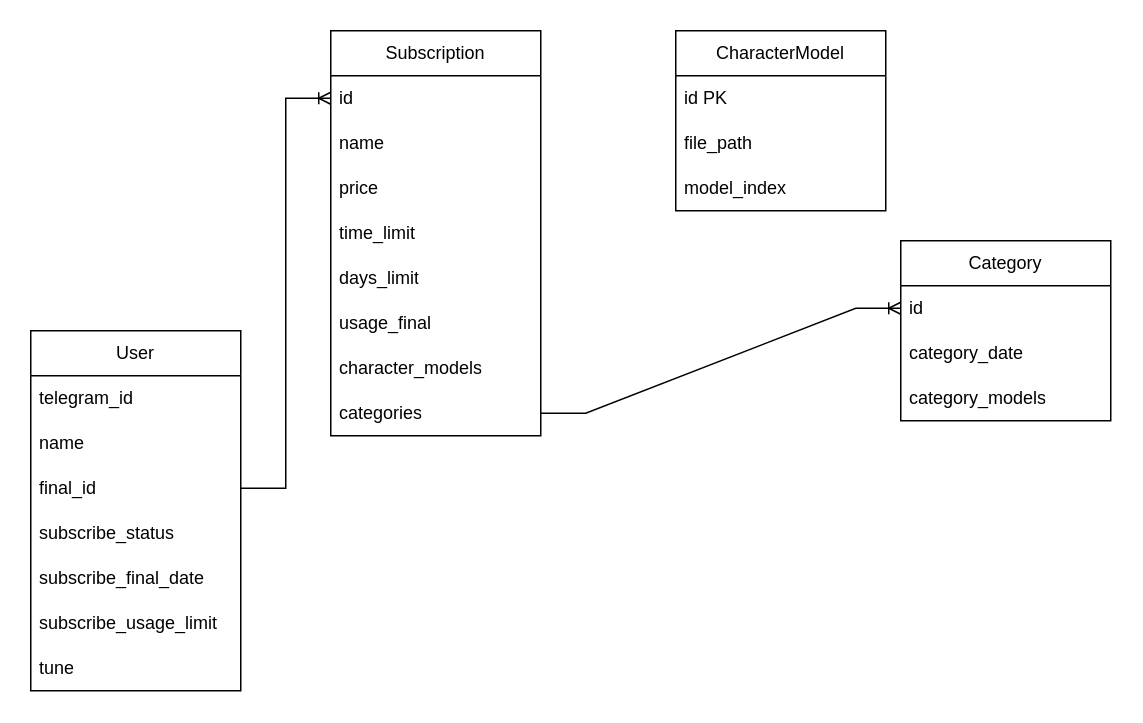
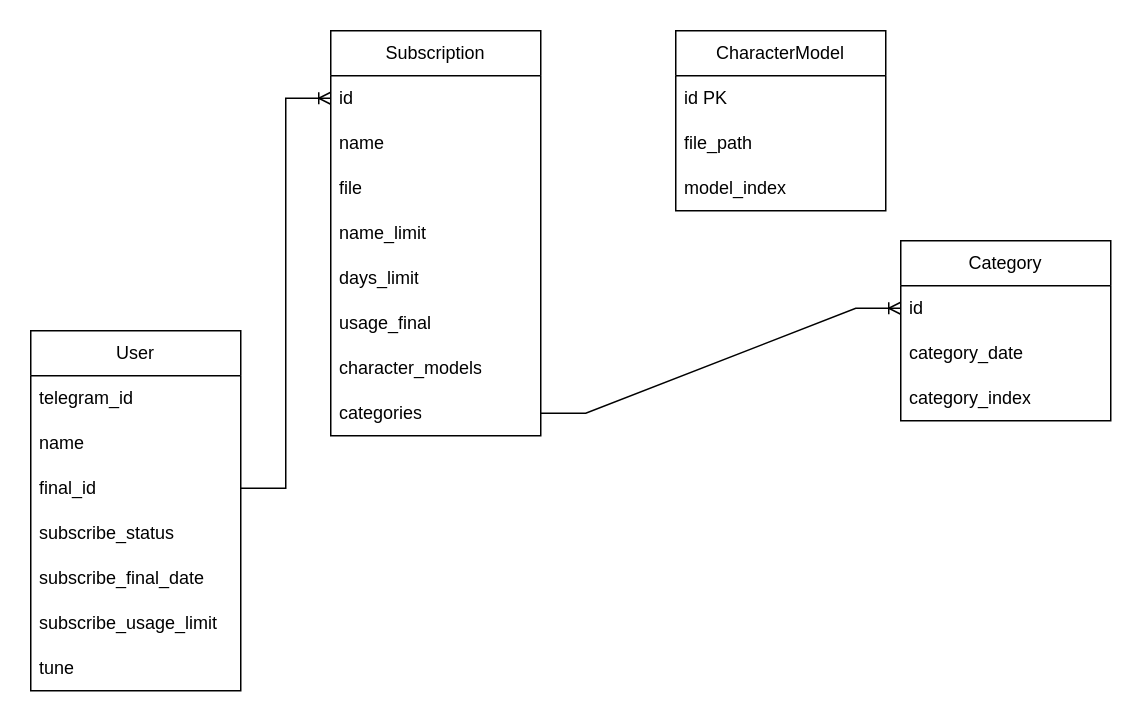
  <mxCell id="0" />
  <mxCell id="1" parent="0" />
  <mxCell id="2" value="User" style="swimlane;fontStyle=0;childLayout=stackLayout;horizontal=1;startSize=30;horizontalStack=0;resizeParent=1;resizeParentMax=0;resizeLast=0;collapsible=1;marginBottom=0;whiteSpace=wrap;html=1;" parent="1" vertex="1"><mxGeometry x="20" y="220" width="140" height="240" as="geometry" /></mxCell>
  <mxCell id="3" value="telegram_id" style="text;strokeColor=none;fillColor=none;align=left;verticalAlign=middle;spacingLeft=4;spacingRight=4;overflow=hidden;points=[[0,0.5],[1,0.5]];portConstraint=eastwest;rotatable=0;whiteSpace=wrap;html=1;" parent="2" vertex="1"><mxGeometry y="30" width="140" height="30" as="geometry" /></mxCell>
  <mxCell id="4" value="name" style="text;strokeColor=none;fillColor=none;align=left;verticalAlign=middle;spacingLeft=4;spacingRight=4;overflow=hidden;points=[[0,0.5],[1,0.5]];portConstraint=eastwest;rotatable=0;whiteSpace=wrap;html=1;" parent="2" vertex="1"><mxGeometry y="60" width="140" height="30" as="geometry" /></mxCell>
  <mxCell id="5" value="final_id" style="text;strokeColor=none;fillColor=none;align=left;verticalAlign=middle;spacingLeft=4;spacingRight=4;overflow=hidden;points=[[0,0.5],[1,0.5]];portConstraint=eastwest;rotatable=0;whiteSpace=wrap;html=1;" parent="2" vertex="1"><mxGeometry y="90" width="140" height="30" as="geometry" /></mxCell>
  <mxCell id="6" value="subscribe_status" style="text;strokeColor=none;fillColor=none;align=left;verticalAlign=middle;spacingLeft=4;spacingRight=4;overflow=hidden;points=[[0,0.5],[1,0.5]];portConstraint=eastwest;rotatable=0;whiteSpace=wrap;html=1;" parent="2" vertex="1"><mxGeometry y="120" width="140" height="30" as="geometry" /></mxCell>
  <mxCell id="7" value="subscribe_final_date" style="text;strokeColor=none;fillColor=none;align=left;verticalAlign=middle;spacingLeft=4;spacingRight=4;overflow=hidden;points=[[0,0.5],[1,0.5]];portConstraint=eastwest;rotatable=0;whiteSpace=wrap;html=1;" parent="2" vertex="1"><mxGeometry y="150" width="140" height="30" as="geometry" /></mxCell>
  <mxCell id="8" value="subscribe_usage_limit" style="text;strokeColor=none;fillColor=none;align=left;verticalAlign=middle;spacingLeft=4;spacingRight=4;overflow=hidden;points=[[0,0.5],[1,0.5]];portConstraint=eastwest;rotatable=0;whiteSpace=wrap;html=1;" parent="2" vertex="1"><mxGeometry y="180" width="140" height="30" as="geometry" /></mxCell>
  <mxCell id="9" value="tune" style="text;strokeColor=none;fillColor=none;align=left;verticalAlign=middle;spacingLeft=4;spacingRight=4;overflow=hidden;points=[[0,0.5],[1,0.5]];portConstraint=eastwest;rotatable=0;whiteSpace=wrap;html=1;" parent="2" vertex="1"><mxGeometry y="210" width="140" height="30" as="geometry" /></mxCell>
  <mxCell id="10" value="Subscription" style="swimlane;fontStyle=0;childLayout=stackLayout;horizontal=1;startSize=30;horizontalStack=0;resizeParent=1;resizeParentMax=0;resizeLast=0;collapsible=1;marginBottom=0;whiteSpace=wrap;html=1;" parent="1" vertex="1"><mxGeometry x="220" y="20" width="140" height="270" as="geometry" /></mxCell>
  <mxCell id="11" value="id" style="text;strokeColor=none;fillColor=none;align=left;verticalAlign=middle;spacingLeft=4;spacingRight=4;overflow=hidden;points=[[0,0.5],[1,0.5]];portConstraint=eastwest;rotatable=0;whiteSpace=wrap;html=1;" parent="10" vertex="1"><mxGeometry y="30" width="140" height="30" as="geometry" /></mxCell>
  <mxCell id="12" value="name" style="text;strokeColor=none;fillColor=none;align=left;verticalAlign=middle;spacingLeft=4;spacingRight=4;overflow=hidden;points=[[0,0.5],[1,0.5]];portConstraint=eastwest;rotatable=0;whiteSpace=wrap;html=1;" parent="10" vertex="1"><mxGeometry y="60" width="140" height="30" as="geometry" /></mxCell>
- <mxCell id="13" value="price" style="text;strokeColor=none;fillColor=none;align=left;verticalAlign=middle;spacingLeft=4;spacingRight=4;overflow=hidden;points=[[0,0.5],[1,0.5]];portConstraint=eastwest;rotatable=0;whiteSpace=wrap;html=1;" parent="10" vertex="1"><mxGeometry y="90" width="140" height="30" as="geometry" /></mxCell>
- <mxCell id="14" value="time_limit" style="text;strokeColor=none;fillColor=none;align=left;verticalAlign=middle;spacingLeft=4;spacingRight=4;overflow=hidden;points=[[0,0.5],[1,0.5]];portConstraint=eastwest;rotatable=0;whiteSpace=wrap;html=1;" parent="10" vertex="1"><mxGeometry y="120" width="140" height="30" as="geometry" /></mxCell>
+ <mxCell id="13" value="file" style="text;strokeColor=none;fillColor=none;align=left;verticalAlign=middle;spacingLeft=4;spacingRight=4;overflow=hidden;points=[[0,0.5],[1,0.5]];portConstraint=eastwest;rotatable=0;whiteSpace=wrap;html=1;" parent="10" vertex="1"><mxGeometry y="90" width="140" height="30" as="geometry" /></mxCell>
+ <mxCell id="14" value="name_limit" style="text;strokeColor=none;fillColor=none;align=left;verticalAlign=middle;spacingLeft=4;spacingRight=4;overflow=hidden;points=[[0,0.5],[1,0.5]];portConstraint=eastwest;rotatable=0;whiteSpace=wrap;html=1;" parent="10" vertex="1"><mxGeometry y="120" width="140" height="30" as="geometry" /></mxCell>
  <mxCell id="15" value="days_limit" style="text;strokeColor=none;fillColor=none;align=left;verticalAlign=middle;spacingLeft=4;spacingRight=4;overflow=hidden;points=[[0,0.5],[1,0.5]];portConstraint=eastwest;rotatable=0;whiteSpace=wrap;html=1;" parent="10" vertex="1"><mxGeometry y="150" width="140" height="30" as="geometry" /></mxCell>
  <mxCell id="16" value="usage_final" style="text;strokeColor=none;fillColor=none;align=left;verticalAlign=middle;spacingLeft=4;spacingRight=4;overflow=hidden;points=[[0,0.5],[1,0.5]];portConstraint=eastwest;rotatable=0;whiteSpace=wrap;html=1;" parent="10" vertex="1"><mxGeometry y="180" width="140" height="30" as="geometry" /></mxCell>
  <mxCell id="17" value="character_models" style="text;strokeColor=none;fillColor=none;align=left;verticalAlign=middle;spacingLeft=4;spacingRight=4;overflow=hidden;points=[[0,0.5],[1,0.5]];portConstraint=eastwest;rotatable=0;whiteSpace=wrap;html=1;" vertex="1" parent="10"><mxGeometry y="210" width="140" height="30" as="geometry" /></mxCell>
  <mxCell id="18" value="categories" style="text;strokeColor=none;fillColor=none;align=left;verticalAlign=middle;spacingLeft=4;spacingRight=4;overflow=hidden;points=[[0,0.5],[1,0.5]];portConstraint=eastwest;rotatable=0;whiteSpace=wrap;html=1;" vertex="1" parent="10"><mxGeometry y="240" width="140" height="30" as="geometry" /></mxCell>
  <mxCell id="19" value="CharacterModel" style="swimlane;fontStyle=0;childLayout=stackLayout;horizontal=1;startSize=30;horizontalStack=0;resizeParent=1;resizeParentMax=0;resizeLast=0;collapsible=1;marginBottom=0;whiteSpace=wrap;html=1;" parent="1" vertex="1"><mxGeometry x="450" y="20" width="140" height="120" as="geometry" /></mxCell>
  <mxCell id="20" value="id PK" style="text;strokeColor=none;fillColor=none;align=left;verticalAlign=middle;spacingLeft=4;spacingRight=4;overflow=hidden;points=[[0,0.5],[1,0.5]];portConstraint=eastwest;rotatable=0;whiteSpace=wrap;html=1;" parent="19" vertex="1"><mxGeometry y="30" width="140" height="30" as="geometry" /></mxCell>
  <mxCell id="21" value="file_path" style="text;strokeColor=none;fillColor=none;align=left;verticalAlign=middle;spacingLeft=4;spacingRight=4;overflow=hidden;points=[[0,0.5],[1,0.5]];portConstraint=eastwest;rotatable=0;whiteSpace=wrap;html=1;" vertex="1" parent="19"><mxGeometry y="60" width="140" height="30" as="geometry" /></mxCell>
  <mxCell id="22" value="model_index" style="text;strokeColor=none;fillColor=none;align=left;verticalAlign=middle;spacingLeft=4;spacingRight=4;overflow=hidden;points=[[0,0.5],[1,0.5]];portConstraint=eastwest;rotatable=0;whiteSpace=wrap;html=1;" vertex="1" parent="19"><mxGeometry y="90" width="140" height="30" as="geometry" /></mxCell>
  <mxCell id="23" value="Category" style="swimlane;fontStyle=0;childLayout=stackLayout;horizontal=1;startSize=30;horizontalStack=0;resizeParent=1;resizeParentMax=0;resizeLast=0;collapsible=1;marginBottom=0;whiteSpace=wrap;html=1;" parent="1" vertex="1"><mxGeometry x="600" y="160" width="140" height="120" as="geometry" /></mxCell>
  <mxCell id="24" value="id" style="text;strokeColor=none;fillColor=none;align=left;verticalAlign=middle;spacingLeft=4;spacingRight=4;overflow=hidden;points=[[0,0.5],[1,0.5]];portConstraint=eastwest;rotatable=0;whiteSpace=wrap;html=1;" parent="23" vertex="1"><mxGeometry y="30" width="140" height="30" as="geometry" /></mxCell>
  <mxCell id="25" value="category_date" style="text;strokeColor=none;fillColor=none;align=left;verticalAlign=middle;spacingLeft=4;spacingRight=4;overflow=hidden;points=[[0,0.5],[1,0.5]];portConstraint=eastwest;rotatable=0;whiteSpace=wrap;html=1;" parent="23" vertex="1"><mxGeometry y="60" width="140" height="30" as="geometry" /></mxCell>
- <mxCell id="26" value="category_models" style="text;strokeColor=none;fillColor=none;align=left;verticalAlign=middle;spacingLeft=4;spacingRight=4;overflow=hidden;points=[[0,0.5],[1,0.5]];portConstraint=eastwest;rotatable=0;whiteSpace=wrap;html=1;" vertex="1" parent="23"><mxGeometry y="90" width="140" height="30" as="geometry" /></mxCell>
+ <mxCell id="26" value="category_index" style="text;strokeColor=none;fillColor=none;align=left;verticalAlign=middle;spacingLeft=4;spacingRight=4;overflow=hidden;points=[[0,0.5],[1,0.5]];portConstraint=eastwest;rotatable=0;whiteSpace=wrap;html=1;" vertex="1" parent="23"><mxGeometry y="90" width="140" height="30" as="geometry" /></mxCell>
  <mxCell id="27" value="" style="edgeStyle=entityRelationEdgeStyle;fontSize=12;html=1;endArrow=ERoneToMany;rounded=0;entryX=0;entryY=0.5;entryDx=0;entryDy=0;exitX=1;exitY=0.5;exitDx=0;exitDy=0;" parent="1" source="5" target="11" edge="1"><mxGeometry width="100" height="100" relative="1" as="geometry"><mxPoint x="320" y="270" as="sourcePoint" /><mxPoint x="260" y="530" as="targetPoint" /></mxGeometry></mxCell>
  <mxCell id="28" value="" style="edgeStyle=entityRelationEdgeStyle;fontSize=12;html=1;endArrow=ERoneToMany;rounded=0;exitX=1;exitY=0.5;exitDx=0;exitDy=0;entryX=0;entryY=0.5;entryDx=0;entryDy=0;" edge="1" parent="1" source="18" target="24"><mxGeometry width="100" height="100" relative="1" as="geometry"><mxPoint x="360" y="270" as="sourcePoint" /><mxPoint x="420" y="280" as="targetPoint" /></mxGeometry></mxCell>
